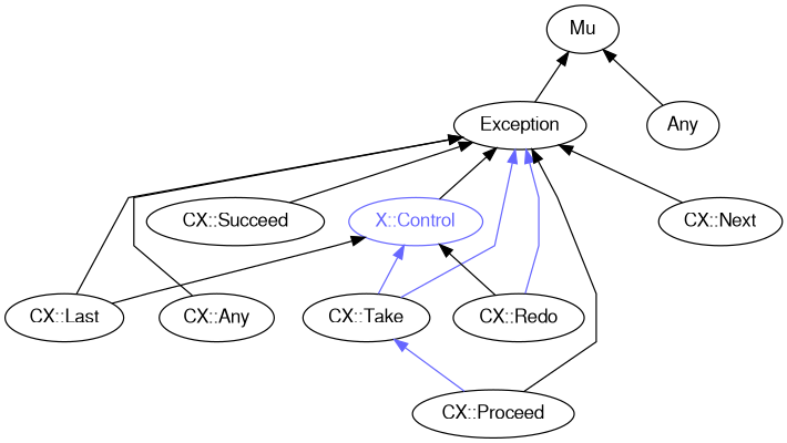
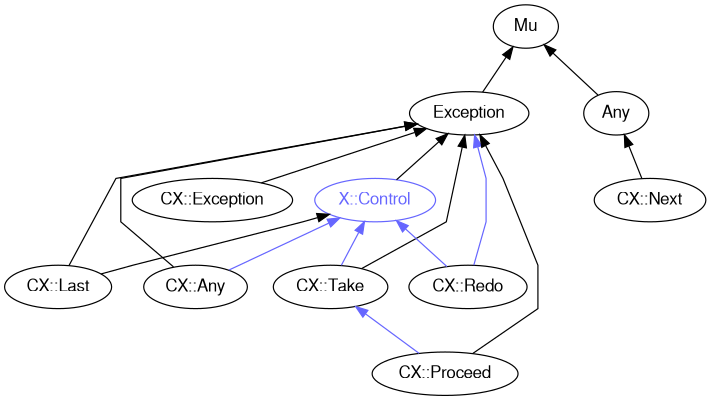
  digraph {
    rankdir=BT
    splines=polyline
    node [color="#000000" fontcolor="#000000" fontname=FreeSans]
    edge [color="#000000"]
    "X::Control" [color="#6666FF" fontcolor="#6666FF"]
    Exception
    Mu
    Any
    "CX::Next"
    n6 [label="CX::Any"]
    "CX::Take"
    "CX::Redo"
    "CX::Last"
-   "CX::Succeed"
+   "CX::Succeed" [label="CX::Exception"]
    "CX::Proceed"
    "X::Control" -> Exception
    Exception -> Mu
    Any -> Mu
-   "CX::Next" -> Exception
+   "CX::Next" -> Any
+   n6 -> "X::Control" [color="#6666FF"]
    n6 -> Exception
    "CX::Take" -> "X::Control" [color="#6666FF"]
-   "CX::Take" -> Exception [color="#6666FF"]
-   "CX::Redo" -> "X::Control"
+   "CX::Take" -> Exception
+   "CX::Redo" -> "X::Control" [color="#6666FF"]
    "CX::Redo" -> Exception [color="#6666FF"]
    "CX::Last" -> "X::Control"
    "CX::Last" -> Exception
    "CX::Succeed" -> Exception
    "CX::Proceed" -> Exception
    "CX::Proceed" -> "CX::Take" [color="#6666FF"]
  }
